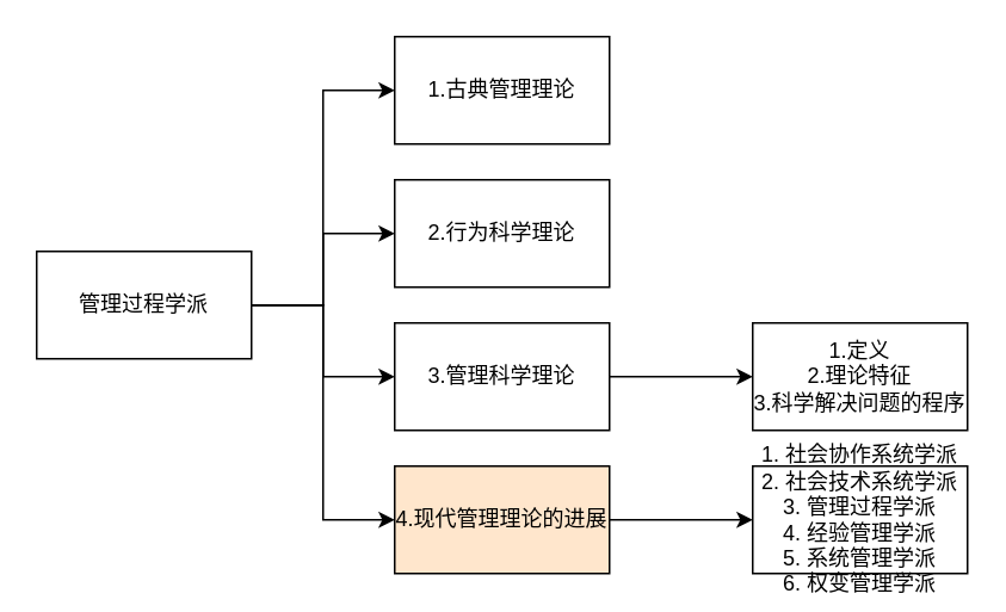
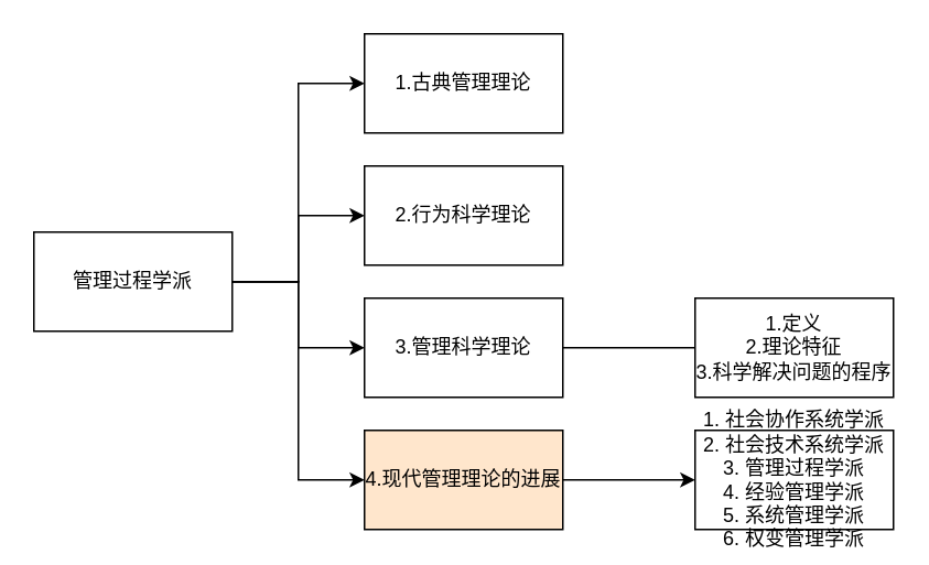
  <mxCell id="0" />
  <mxCell id="1" parent="0" />
  <mxCell id="2" style="edgeStyle=orthogonalEdgeStyle;rounded=0;orthogonalLoop=1;jettySize=auto;html=1;entryX=0;entryY=0.5;entryDx=0;entryDy=0;" parent="1" source="6" target="8" edge="1"><mxGeometry relative="1" as="geometry" /></mxCell>
  <mxCell id="3" style="edgeStyle=orthogonalEdgeStyle;rounded=0;orthogonalLoop=1;jettySize=auto;html=1;entryX=0;entryY=0.5;entryDx=0;entryDy=0;" parent="1" source="6" target="7" edge="1"><mxGeometry relative="1" as="geometry" /></mxCell>
  <mxCell id="4" style="edgeStyle=orthogonalEdgeStyle;rounded=0;orthogonalLoop=1;jettySize=auto;html=1;entryX=0;entryY=0.5;entryDx=0;entryDy=0;" parent="1" source="6" target="10" edge="1"><mxGeometry relative="1" as="geometry" /></mxCell>
  <mxCell id="5" style="edgeStyle=orthogonalEdgeStyle;rounded=0;orthogonalLoop=1;jettySize=auto;html=1;entryX=0;entryY=0.5;entryDx=0;entryDy=0;" parent="1" source="6" target="12" edge="1"><mxGeometry relative="1" as="geometry" /></mxCell>
  <mxCell id="6" value="管理过程学派" style="rounded=0;whiteSpace=wrap;html=1;" parent="1" vertex="1"><mxGeometry x="20" y="140" width="120" height="60" as="geometry" /></mxCell>
  <mxCell id="7" value="2.行为科学理论" style="rounded=0;whiteSpace=wrap;html=1;" parent="1" vertex="1"><mxGeometry x="220" y="100" width="120" height="60" as="geometry" /></mxCell>
  <mxCell id="8" value="1.古典管理理论" style="rounded=0;whiteSpace=wrap;html=1;" parent="1" vertex="1"><mxGeometry x="220" y="20" width="120" height="60" as="geometry" /></mxCell>
- <mxCell id="9" style="edgeStyle=orthogonalEdgeStyle;rounded=0;orthogonalLoop=1;jettySize=auto;html=1;entryX=0;entryY=0.5;entryDx=0;entryDy=0;" parent="1" source="10" target="13" edge="1"><mxGeometry relative="1" as="geometry" /></mxCell>
+ <mxCell id="9" style="edgeStyle=orthogonalEdgeStyle;rounded=0;orthogonalLoop=1;jettySize=auto;html=1;entryX=0;entryY=0.5;entryDx=0;entryDy=0;endArrow=none;" parent="1" source="10" target="13" edge="1"><mxGeometry relative="1" as="geometry" /></mxCell>
  <mxCell id="10" value="3.管理科学理论" style="rounded=0;whiteSpace=wrap;html=1;" parent="1" vertex="1"><mxGeometry x="220" y="180" width="120" height="60" as="geometry" /></mxCell>
  <mxCell id="11" value="" style="edgeStyle=orthogonalEdgeStyle;rounded=0;orthogonalLoop=1;jettySize=auto;html=1;" parent="1" source="12" target="14" edge="1"><mxGeometry relative="1" as="geometry" /></mxCell>
  <mxCell id="12" value="4.现代管理理论的进展" style="rounded=0;whiteSpace=wrap;html=1;fillColor=#ffe6cc;" parent="1" vertex="1"><mxGeometry x="220" y="260" width="120" height="60" as="geometry" /></mxCell>
  <mxCell id="13" value="1.定义&lt;br&gt;2.理论特征&lt;br&gt;3.科学解决问题的程序" style="rounded=0;whiteSpace=wrap;html=1;" parent="1" vertex="1"><mxGeometry x="420" y="180" width="120" height="60" as="geometry" /></mxCell>
  <mxCell id="14" value="&lt;div&gt;1. 社会协作系统学派&lt;/div&gt;&lt;div&gt;2. 社会技术系统学派&lt;/div&gt;&lt;div&gt;3. 管理过程学派&lt;/div&gt;&lt;div&gt;4. 经验管理学派&lt;/div&gt;&lt;div&gt;5. 系统管理学派&lt;/div&gt;&lt;div&gt;6. 权变管理学派&lt;/div&gt;" style="rounded=0;whiteSpace=wrap;html=1;" parent="1" vertex="1"><mxGeometry x="420" y="260" width="120" height="60" as="geometry" /></mxCell>
